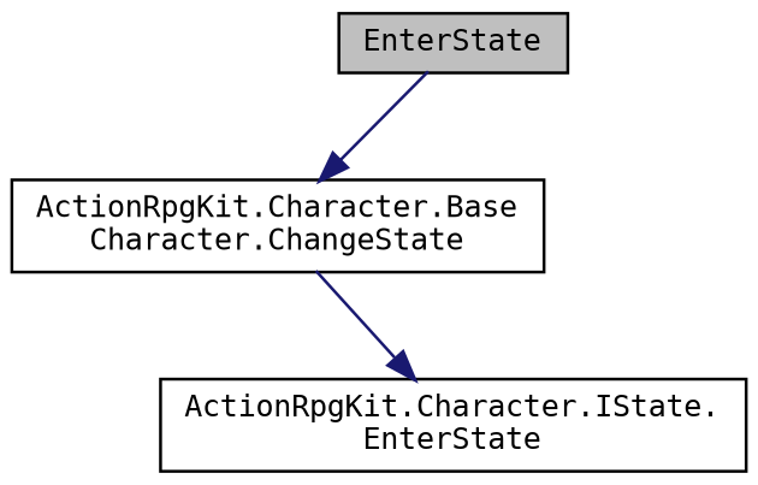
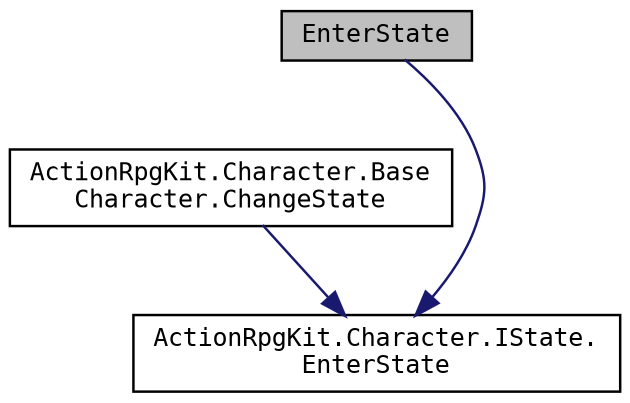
  digraph {
    fontname="DejaVu Sans Mono"
    rankdir=TB
    node [color=black fillcolor=white fontname="DejaVu Sans Mono" fontsize=10 shape=record style=filled]
    edge [color=midnightblue fontname="DejaVu Sans Mono" fontsize=10 labelfontname=Helvetica labelfontsize=10 style=solid]
    n1 [fillcolor=grey75 fontcolor=black height=0.2 label=EnterState width=0.4]
    n2 [height=0.2 label="ActionRpgKit.Character.Base\lCharacter.ChangeState" width=0.4]
    n3 [height=0.2 label="ActionRpgKit.Character.IState.\lEnterState" width=0.4]
-   n1 -> n2
+   n1 -> n3
    n2 -> n3
  }
